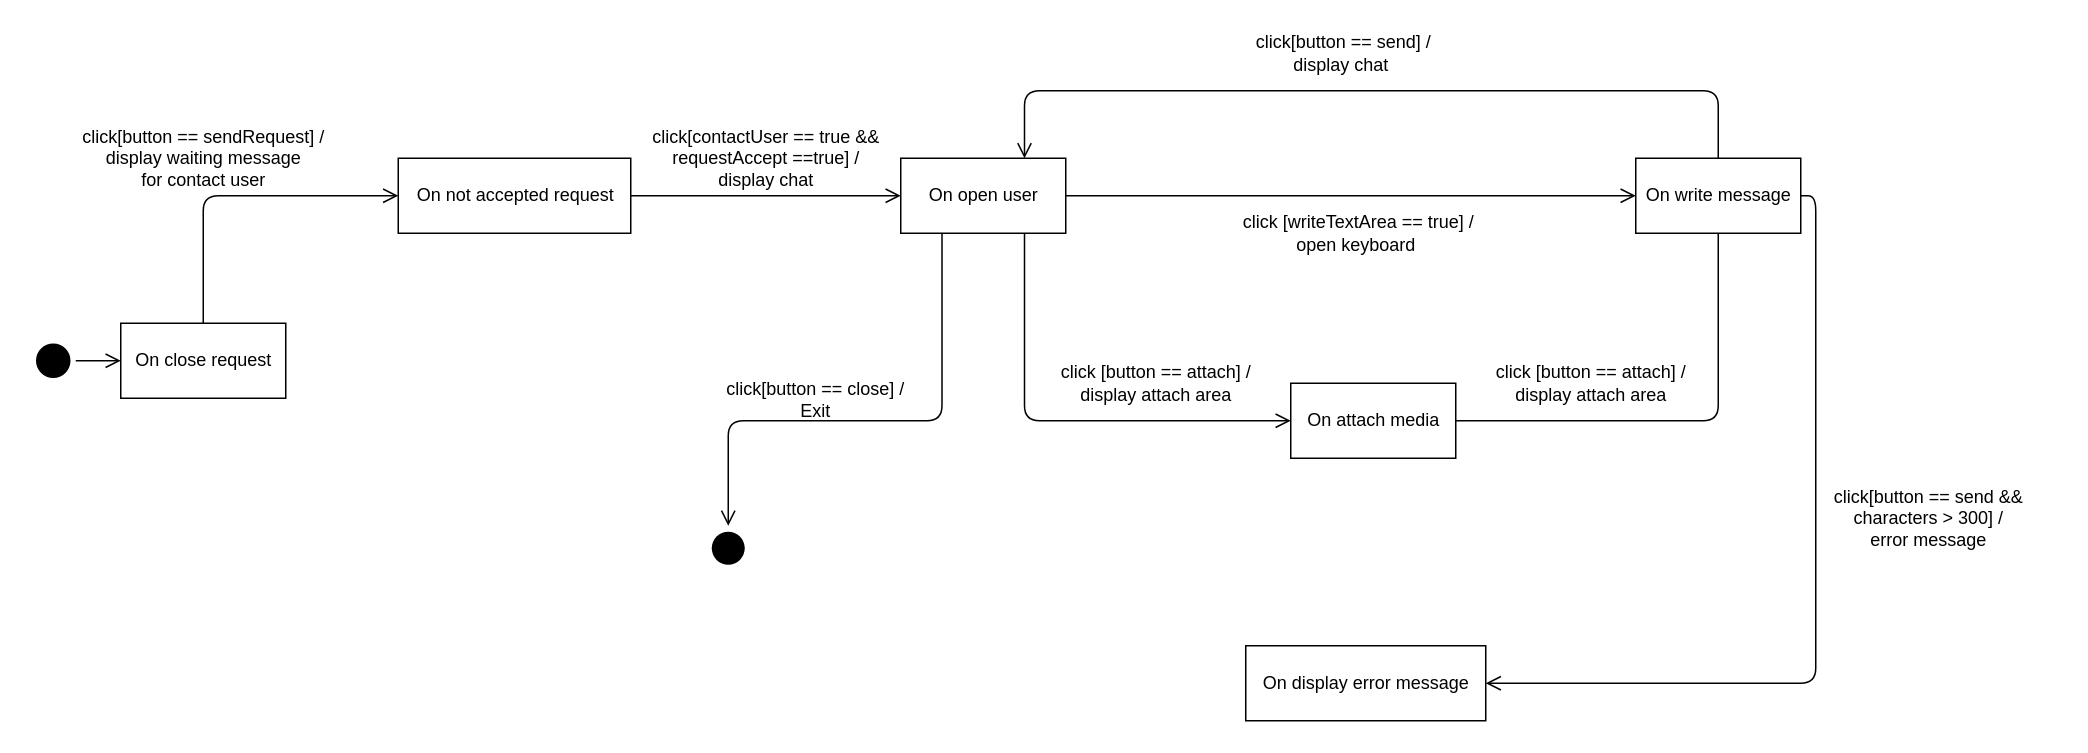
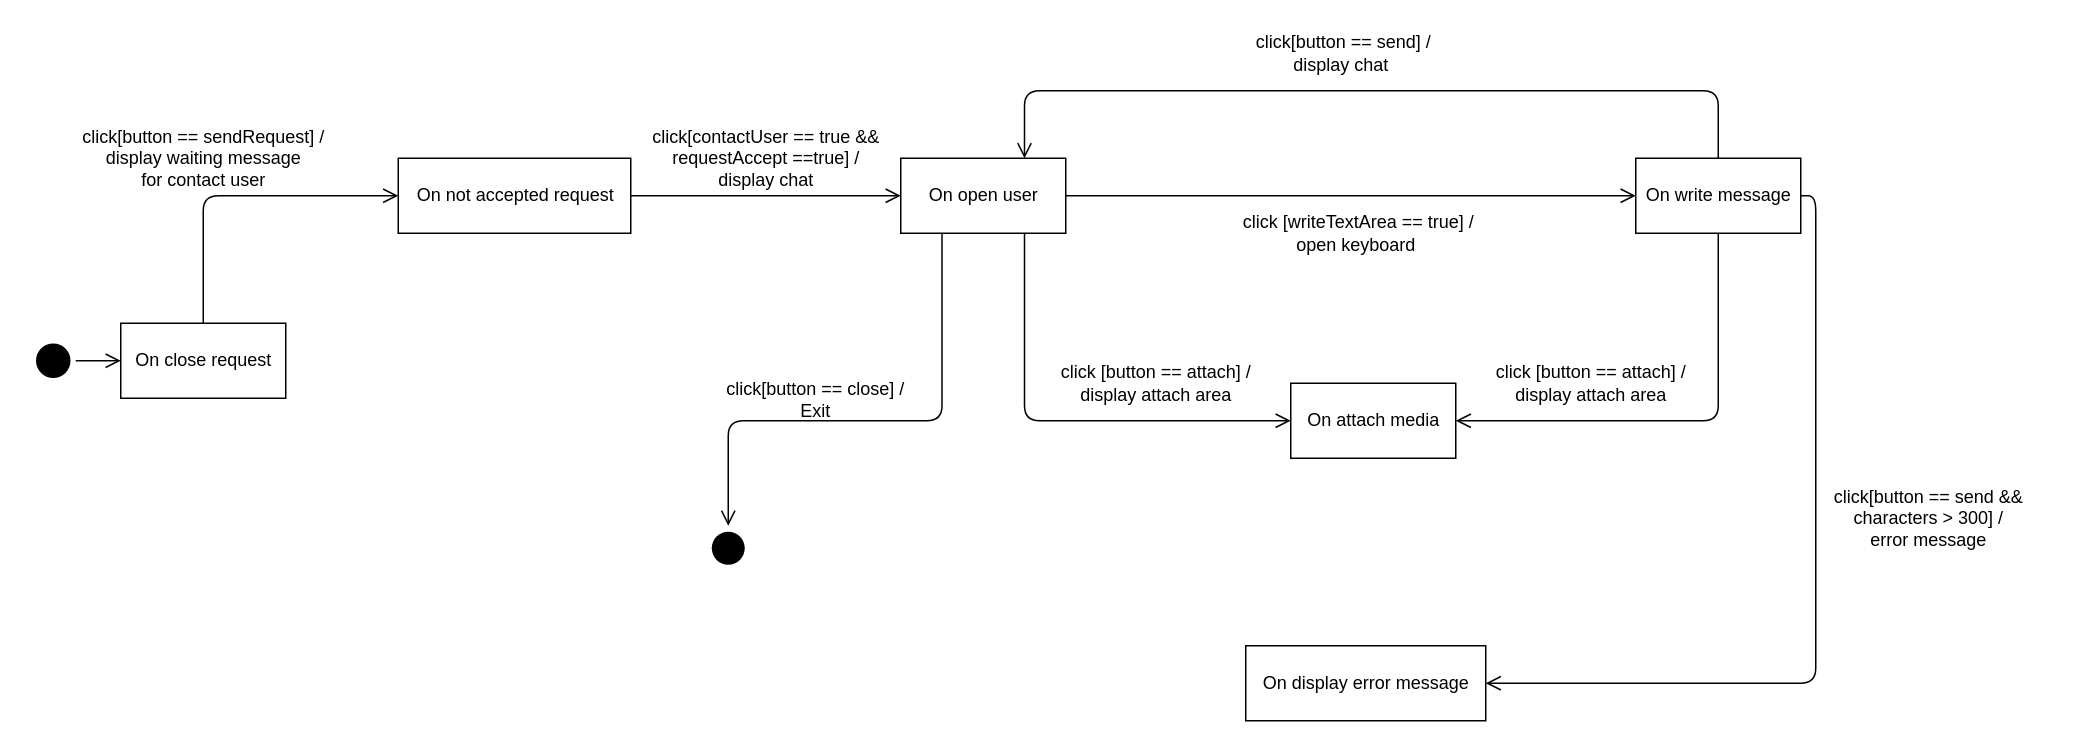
  <mxCell id="0" />
  <mxCell id="1" parent="0" />
  <mxCell id="2" value="" style="ellipse;html=1;shape=startState;fillColor=#000000;strokeColor=#000000;" parent="1" vertex="1"><mxGeometry x="20" y="225" width="30" height="30" as="geometry" /></mxCell>
  <mxCell id="3" value="" style="edgeStyle=orthogonalEdgeStyle;html=1;verticalAlign=bottom;endArrow=open;endSize=8;strokeColor=#000000;entryX=0;entryY=0.5;entryDx=0;entryDy=0;" parent="1" source="2" target="17" edge="1"><mxGeometry relative="1" as="geometry"><mxPoint x="160" y="255" as="targetPoint" /><Array as="points" /></mxGeometry></mxCell>
  <mxCell id="4" value="On open user" style="html=1;strokeColor=#000000;" parent="1" vertex="1"><mxGeometry x="600" y="105" width="110" height="50" as="geometry" /></mxCell>
  <mxCell id="5" value="On write message" style="html=1;strokeColor=#000000;" parent="1" vertex="1"><mxGeometry x="1090" y="105" width="110" height="50" as="geometry" /></mxCell>
  <mxCell id="6" value="" style="edgeStyle=orthogonalEdgeStyle;html=1;verticalAlign=bottom;endArrow=open;endSize=8;strokeColor=#000000;entryX=0;entryY=0.5;entryDx=0;entryDy=0;exitX=1;exitY=0.5;exitDx=0;exitDy=0;" parent="1" source="4" target="5" edge="1"><mxGeometry relative="1" as="geometry"><mxPoint x="471" y="419" as="targetPoint" /><mxPoint x="381" y="419" as="sourcePoint" /></mxGeometry></mxCell>
  <mxCell id="7" value="click [writeTextArea == true] / &lt;br&gt;open keyboard&amp;nbsp;" style="text;html=1;align=center;verticalAlign=middle;resizable=0;points=[];;autosize=1;" parent="1" vertex="1"><mxGeometry x="820" y="140" width="170" height="30" as="geometry" /></mxCell>
  <mxCell id="8" value="" style="edgeStyle=orthogonalEdgeStyle;html=1;verticalAlign=bottom;endArrow=open;endSize=8;strokeColor=#000000;entryX=0.75;entryY=0;entryDx=0;entryDy=0;exitX=0.5;exitY=0;exitDx=0;exitDy=0;" parent="1" source="5" target="4" edge="1"><mxGeometry relative="1" as="geometry"><mxPoint x="400" y="340" as="targetPoint" /><mxPoint x="626" y="385" as="sourcePoint" /><Array as="points"><mxPoint x="1145" y="60" /><mxPoint x="683" y="60" /></Array></mxGeometry></mxCell>
  <mxCell id="9" value="On attach media" style="html=1;strokeColor=#000000;" parent="1" vertex="1"><mxGeometry x="860" y="255" width="110" height="50" as="geometry" /></mxCell>
  <mxCell id="10" value="" style="edgeStyle=orthogonalEdgeStyle;html=1;verticalAlign=bottom;endArrow=open;endSize=8;strokeColor=#000000;entryX=0;entryY=0.5;entryDx=0;entryDy=0;exitX=0.75;exitY=1;exitDx=0;exitDy=0;" parent="1" source="4" target="9" edge="1"><mxGeometry relative="1" as="geometry"><mxPoint x="431" y="559.5" as="targetPoint" /><mxPoint x="261" y="559.5" as="sourcePoint" /></mxGeometry></mxCell>
- <mxCell id="11" value="" style="edgeStyle=orthogonalEdgeStyle;html=1;verticalAlign=bottom;endArrow=none;endSize=8;strokeColor=#000000;entryX=1;entryY=0.5;entryDx=0;entryDy=0;exitX=0.5;exitY=1;exitDx=0;exitDy=0;" parent="1" source="5" target="9" edge="1"><mxGeometry relative="1" as="geometry"><mxPoint x="766" y="515" as="targetPoint" /><mxPoint x="640" y="435" as="sourcePoint" /><Array as="points"><mxPoint x="1145" y="280" /></Array></mxGeometry></mxCell>
+ <mxCell id="11" value="" style="edgeStyle=orthogonalEdgeStyle;html=1;verticalAlign=bottom;endArrow=open;endSize=8;strokeColor=#000000;entryX=1;entryY=0.5;entryDx=0;entryDy=0;exitX=0.5;exitY=1;exitDx=0;exitDy=0;" parent="1" source="5" target="9" edge="1"><mxGeometry relative="1" as="geometry"><mxPoint x="766" y="515" as="targetPoint" /><mxPoint x="640" y="435" as="sourcePoint" /><Array as="points"><mxPoint x="1145" y="280" /></Array></mxGeometry></mxCell>
  <mxCell id="12" value="click [button == attach] /&lt;br&gt;display attach area" style="text;html=1;align=center;verticalAlign=middle;resizable=0;points=[];;autosize=1;" parent="1" vertex="1"><mxGeometry x="700" y="240" width="140" height="30" as="geometry" /></mxCell>
  <mxCell id="13" value="click [button == attach] /&lt;br&gt;display attach area" style="text;html=1;align=center;verticalAlign=middle;resizable=0;points=[];;autosize=1;" parent="1" vertex="1"><mxGeometry x="990" y="240" width="140" height="30" as="geometry" /></mxCell>
  <mxCell id="14" value="On display error message" style="html=1;strokeColor=#000000;" parent="1" vertex="1"><mxGeometry x="830" y="430" width="160" height="50" as="geometry" /></mxCell>
  <mxCell id="15" value="" style="edgeStyle=orthogonalEdgeStyle;html=1;verticalAlign=bottom;endArrow=open;endSize=8;strokeColor=#000000;exitX=1;exitY=0.5;exitDx=0;exitDy=0;entryX=1;entryY=0.5;entryDx=0;entryDy=0;" parent="1" source="5" target="14" edge="1"><mxGeometry relative="1" as="geometry"><mxPoint x="823" y="410" as="targetPoint" /><mxPoint x="691" y="420" as="sourcePoint" /><Array as="points"><mxPoint x="1210" y="130" /><mxPoint x="1210" y="455" /></Array></mxGeometry></mxCell>
  <mxCell id="16" value="&lt;div&gt;click[button == send &amp;amp;&amp;amp;&lt;/div&gt;&lt;div&gt; characters &amp;gt; 300] /&lt;/div&gt;error message" style="text;html=1;align=center;verticalAlign=middle;resizable=0;points=[];;autosize=1;" parent="1" vertex="1"><mxGeometry x="1200" y="320" width="170" height="50" as="geometry" /></mxCell>
  <mxCell id="17" value="On close request" style="html=1;strokeColor=#000000;" parent="1" vertex="1"><mxGeometry x="80" y="215" width="110" height="50" as="geometry" /></mxCell>
  <mxCell id="18" value="" style="edgeStyle=orthogonalEdgeStyle;html=1;verticalAlign=bottom;endArrow=open;endSize=8;strokeColor=#000000;entryX=0;entryY=0.5;entryDx=0;entryDy=0;exitX=0.5;exitY=0;exitDx=0;exitDy=0;" parent="1" source="17" target="19" edge="1"><mxGeometry relative="1" as="geometry"><mxPoint x="410" y="236.5" as="targetPoint" /><mxPoint x="290" y="236.5" as="sourcePoint" /><Array as="points"><mxPoint x="135" y="130" /></Array></mxGeometry></mxCell>
  <mxCell id="19" value="On not accepted request" style="html=1;strokeColor=#000000;" parent="1" vertex="1"><mxGeometry x="265" y="105" width="155" height="50" as="geometry" /></mxCell>
  <mxCell id="20" value="" style="edgeStyle=orthogonalEdgeStyle;html=1;verticalAlign=bottom;endArrow=open;endSize=8;strokeColor=#000000;entryX=0;entryY=0.5;entryDx=0;entryDy=0;exitX=1;exitY=0.5;exitDx=0;exitDy=0;" parent="1" source="19" target="4" edge="1"><mxGeometry relative="1" as="geometry"><mxPoint x="385" y="185" as="targetPoint" /><mxPoint x="310" y="270" as="sourcePoint" /><Array as="points"><mxPoint x="470" y="130" /><mxPoint x="470" y="130" /></Array></mxGeometry></mxCell>
  <mxCell id="21" value="click[button == sendRequest] /&lt;br&gt;&lt;div&gt;display waiting message&lt;/div&gt;&lt;div&gt; for contact user&lt;/div&gt;" style="text;html=1;align=center;verticalAlign=middle;resizable=0;points=[];;autosize=1;" parent="1" vertex="1"><mxGeometry x="30" y="80" width="210" height="50" as="geometry" /></mxCell>
  <mxCell id="22" value="&lt;div&gt;click[contactUser == true &amp;amp;&amp;amp;&lt;/div&gt;&lt;div&gt; requestAccept ==true] /&lt;/div&gt;display chat" style="text;html=1;align=center;verticalAlign=middle;resizable=0;points=[];;autosize=1;" parent="1" vertex="1"><mxGeometry x="410" y="80" width="200" height="50" as="geometry" /></mxCell>
  <mxCell id="23" value="click[button == send] /&lt;br&gt;display chat&amp;nbsp;" style="text;html=1;align=center;verticalAlign=middle;resizable=0;points=[];;autosize=1;" parent="1" vertex="1"><mxGeometry x="815" y="20" width="160" height="30" as="geometry" /></mxCell>
  <mxCell id="24" value="" style="ellipse;html=1;shape=endState;fillColor=#000000;strokeColor=none;" parent="1" vertex="1"><mxGeometry x="470" y="350" width="30" height="30" as="geometry" /></mxCell>
  <mxCell id="25" value="" style="edgeStyle=orthogonalEdgeStyle;html=1;verticalAlign=bottom;endArrow=open;endSize=8;strokeColor=#000000;exitX=0.25;exitY=1;exitDx=0;exitDy=0;entryX=0.5;entryY=0;entryDx=0;entryDy=0;" parent="1" source="4" target="24" edge="1"><mxGeometry relative="1" as="geometry"><mxPoint x="500" y="280" as="targetPoint" /><mxPoint x="440" y="279.5" as="sourcePoint" /><Array as="points"><mxPoint x="628" y="280" /><mxPoint x="485" y="280" /></Array></mxGeometry></mxCell>
  <mxCell id="26" value="&lt;div&gt;click[button == close] /&lt;/div&gt;&lt;div&gt;Exit &lt;br&gt;&lt;/div&gt;" style="text;html=1;align=center;verticalAlign=middle;resizable=0;points=[];autosize=1;" parent="1" vertex="1"><mxGeometry x="463" y="251" width="160" height="30" as="geometry" /></mxCell>
